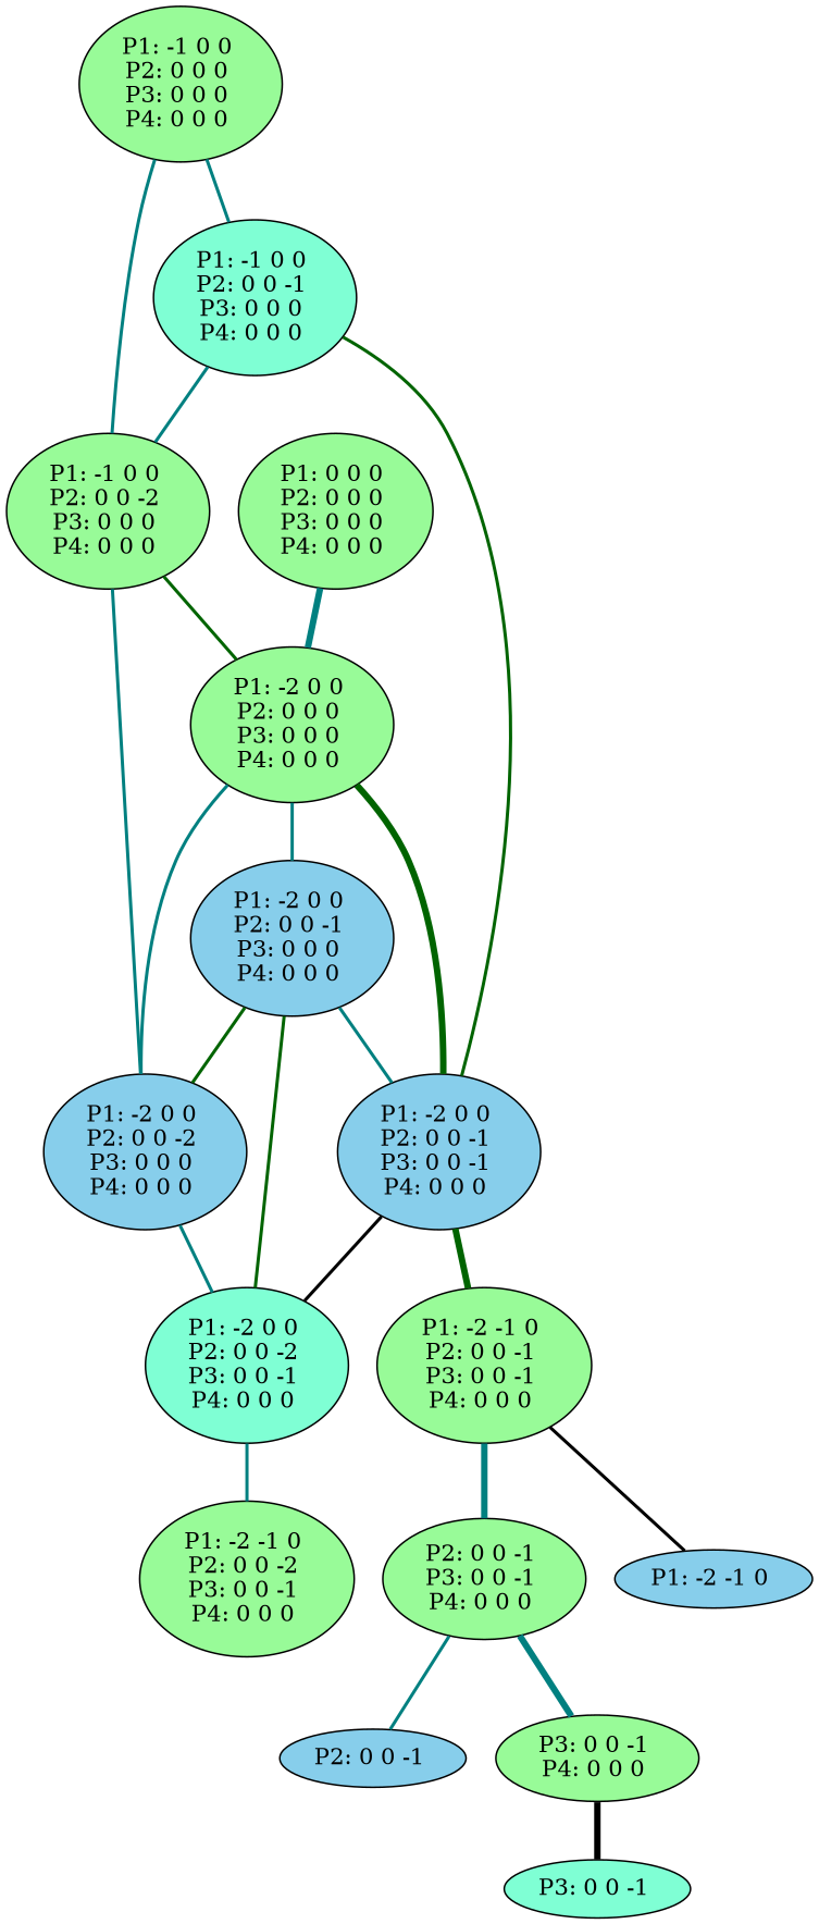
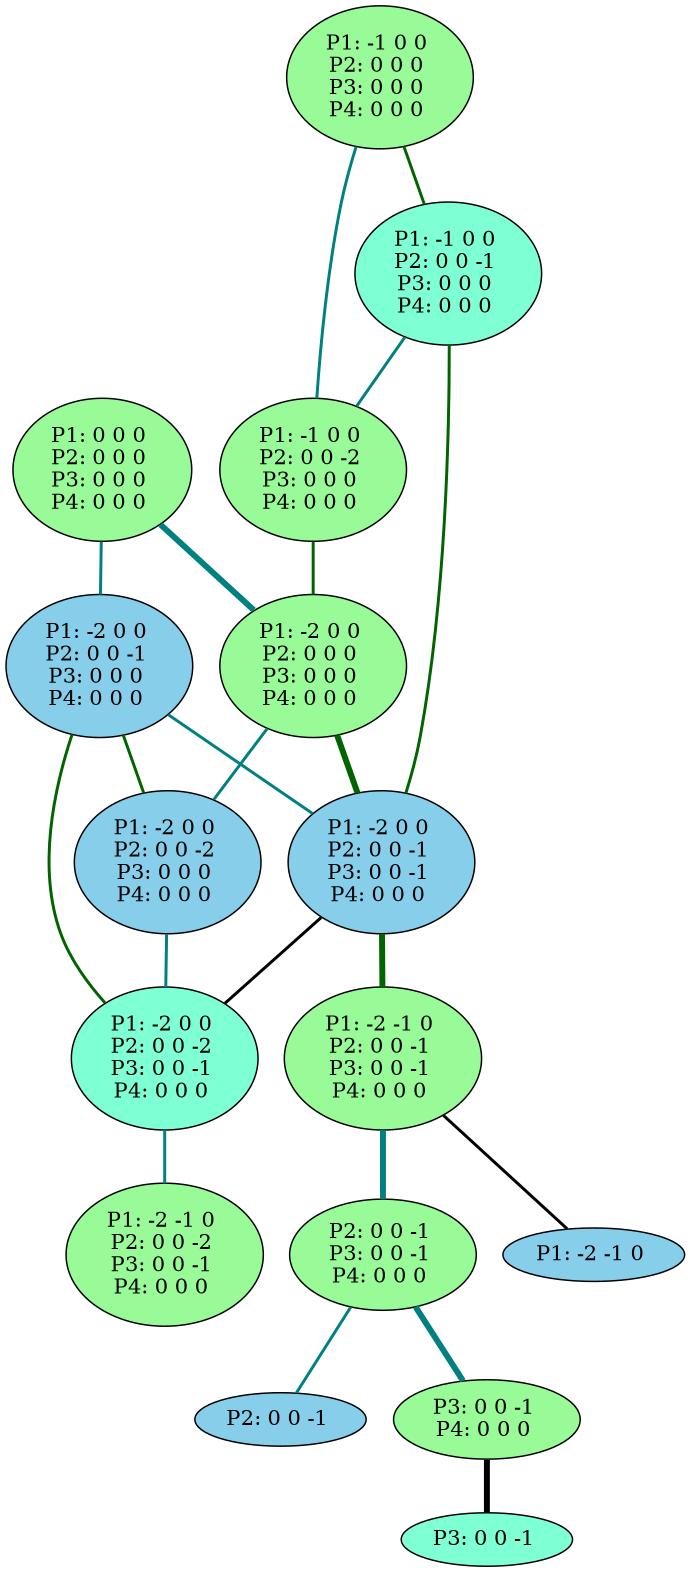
  graph {
    color=black
    node [fillcolor=palegreen style=filled]
    edge [color=teal style=bold]
    n1 [label="P1: 0 0 0 \nP2: 0 0 0 \nP3: 0 0 0 \nP4: 0 0 0 \n"]
    n2 [label="P1: -2 0 0 \nP2: 0 0 0 \nP3: 0 0 0 \nP4: 0 0 0 \n"]
    n3 [label="P1: -1 0 0 \nP2: 0 0 0 \nP3: 0 0 0 \nP4: 0 0 0 \n"]
    n4 [fillcolor=aquamarine label="P1: -1 0 0 \nP2: 0 0 -1 \nP3: 0 0 0 \nP4: 0 0 0 \n"]
    n5 [label="P1: -1 0 0 \nP2: 0 0 -2 \nP3: 0 0 0 \nP4: 0 0 0 \n"]
    n6 [fillcolor=skyblue label="P1: -2 0 0 \nP2: 0 0 -1 \nP3: 0 0 0 \nP4: 0 0 0 \n"]
    n7 [fillcolor=skyblue label="P1: -2 0 0 \nP2: 0 0 -2 \nP3: 0 0 0 \nP4: 0 0 0 \n"]
    n8 [fillcolor=skyblue label="P1: -2 0 0 \nP2: 0 0 -1 \nP3: 0 0 -1 \nP4: 0 0 0 \n"]
    n9 [fillcolor=aquamarine label="P1: -2 0 0 \nP2: 0 0 -2 \nP3: 0 0 -1 \nP4: 0 0 0 \n"]
    n10 [label="P1: -2 -1 0 \nP2: 0 0 -1 \nP3: 0 0 -1 \nP4: 0 0 0 \n"]
    n11 [label="P1: -2 -1 0 \nP2: 0 0 -2 \nP3: 0 0 -1 \nP4: 0 0 0 \n"]
    n12 [fillcolor=skyblue label="P1: -2 -1 0 \n"]
    n13 [label="P2: 0 0 -1 \nP3: 0 0 -1 \nP4: 0 0 0 \n"]
    n14 [fillcolor=skyblue label="P2: 0 0 -1 \n"]
    n15 [label="P3: 0 0 -1 \nP4: 0 0 0 \n"]
    n16 [fillcolor=aquamarine label="P3: 0 0 -1 \n"]
    n1 -- n2 [penwidth=4.0]
-   n2 -- n6
+   n1 -- n6
    n2 -- n7
    n2 -- n8 [color=darkgreen penwidth=4.0]
-   n3 -- n4
+   n3 -- n4 [color=darkgreen]
    n3 -- n5
    n4 -- n5
    n4 -- n8 [color=darkgreen]
    n5 -- n2 [color=darkgreen]
-   n5 -- n7
    n6 -- n7 [color=darkgreen]
    n6 -- n8
    n6 -- n9 [color=darkgreen]
    n7 -- n9
    n8 -- n9 [color=black]
    n8 -- n10 [color=darkgreen penwidth=4.0]
    n9 -- n11
    n10 -- n12 [color=black]
    n10 -- n13 [penwidth=4.0]
    n13 -- n14
    n13 -- n15 [penwidth=4.0]
    n15 -- n16 [color=black penwidth=4.0]
  }
